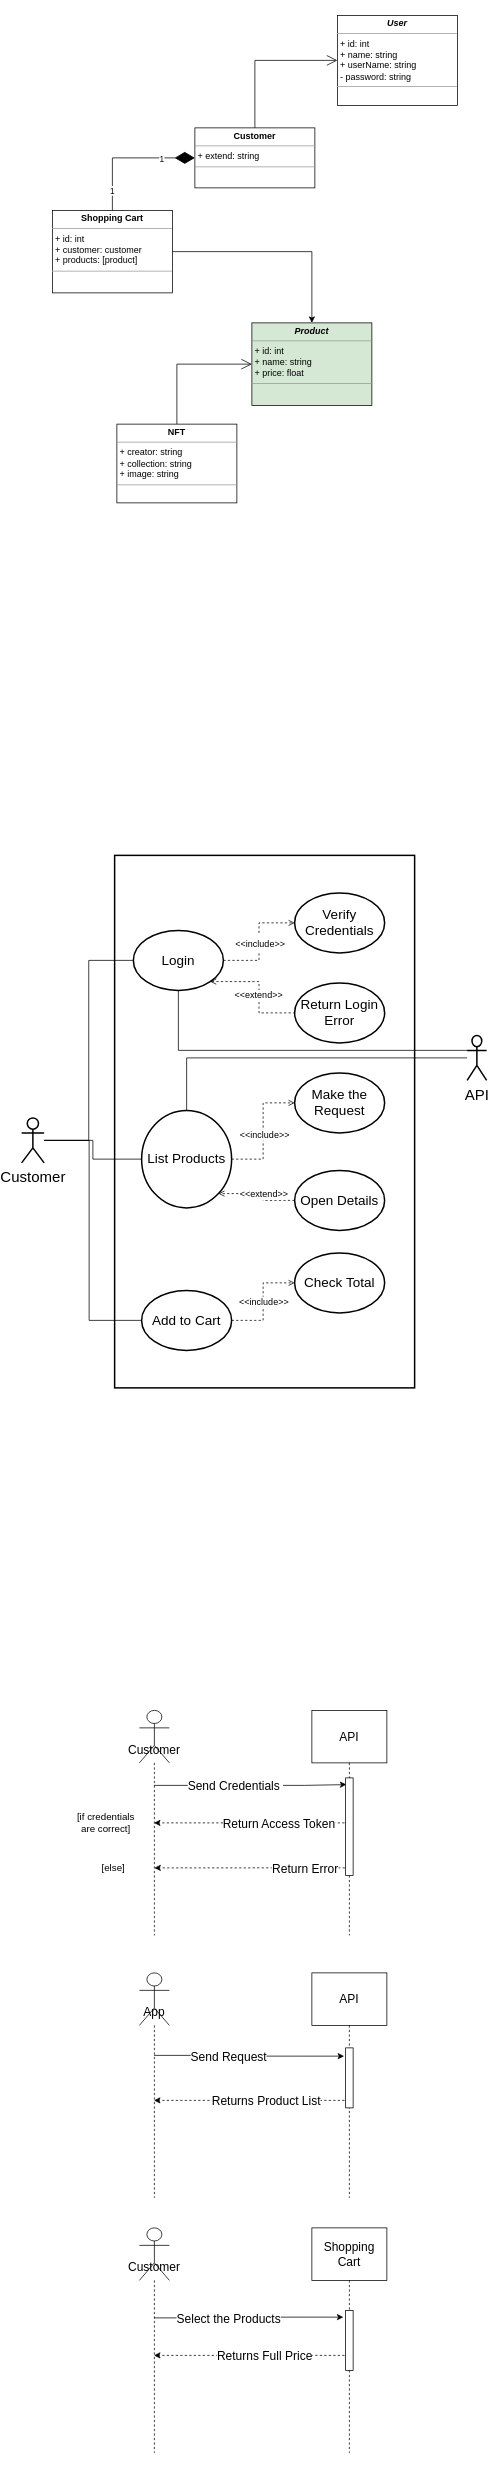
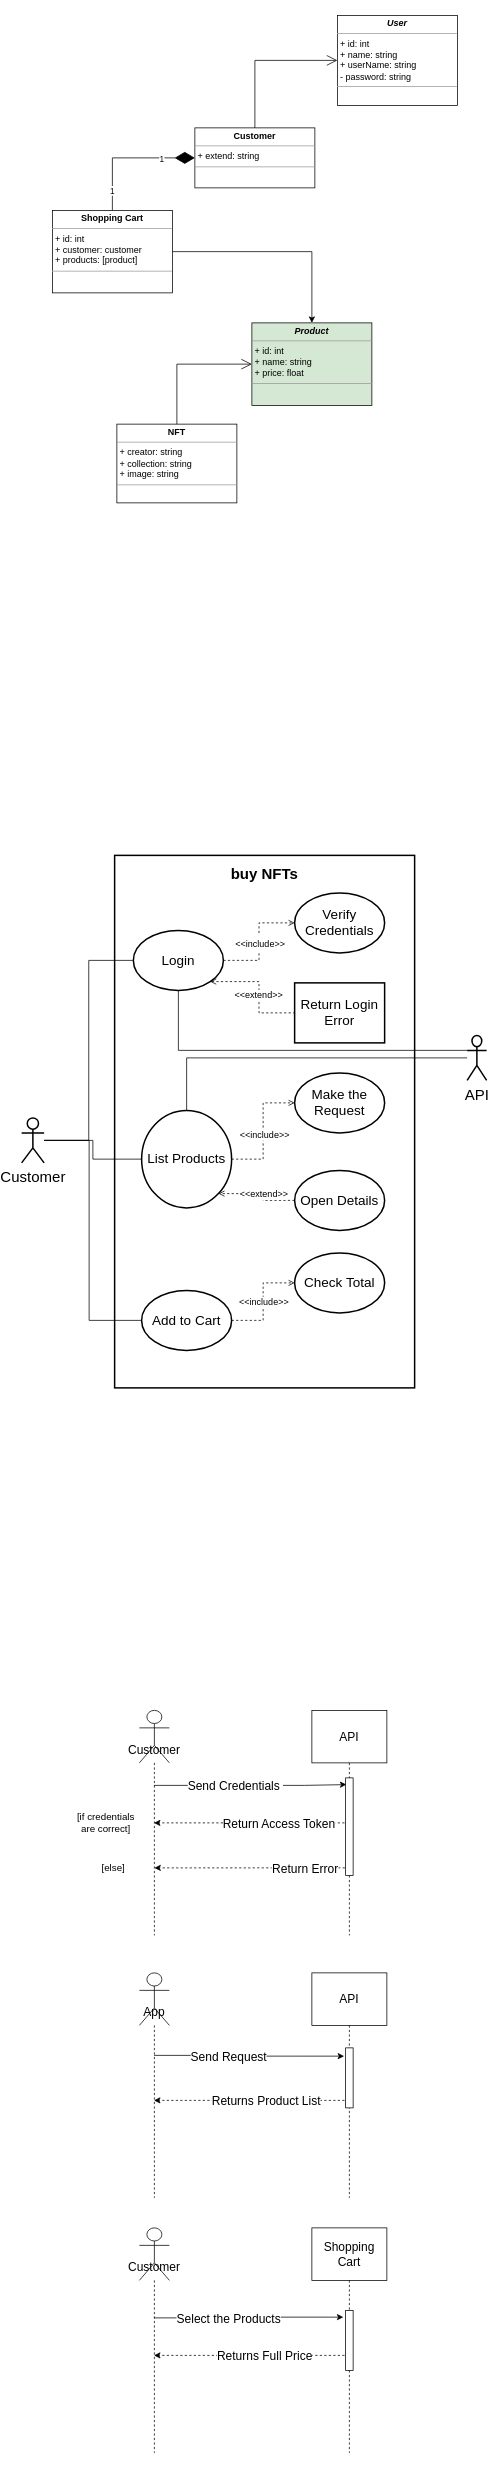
  <mxCell id="0" />
  <mxCell id="1" parent="0" />
  <mxCell id="2" value="&lt;p style=&quot;margin:0px;margin-top:4px;text-align:center;&quot;&gt;&lt;b&gt;&lt;i&gt;User&lt;/i&gt;&lt;/b&gt;&lt;/p&gt;&lt;hr size=&quot;1&quot;&gt;&lt;p style=&quot;margin:0px;margin-left:4px;&quot;&gt;+ id: int&lt;/p&gt;&lt;p style=&quot;margin:0px;margin-left:4px;&quot;&gt;+ name: string&lt;/p&gt;&lt;p style=&quot;margin:0px;margin-left:4px;&quot;&gt;+ userName: string&lt;/p&gt;&lt;p style=&quot;margin:0px;margin-left:4px;&quot;&gt;- password: string&lt;/p&gt;&lt;hr size=&quot;1&quot;&gt;&lt;p style=&quot;margin:0px;margin-left:4px;&quot;&gt;&lt;br&gt;&lt;/p&gt;" style="verticalAlign=top;align=left;overflow=fill;fontSize=12;fontFamily=Helvetica;html=1;" parent="1" vertex="1"><mxGeometry x="441" y="20" width="160" height="120" as="geometry" /></mxCell>
  <mxCell id="3" value="&lt;p style=&quot;margin:0px;margin-top:4px;text-align:center;&quot;&gt;&lt;b&gt;&lt;i&gt;Product&lt;/i&gt;&lt;/b&gt;&lt;/p&gt;&lt;hr size=&quot;1&quot;&gt;&lt;p style=&quot;margin:0px;margin-left:4px;&quot;&gt;+ id: int&lt;/p&gt;&lt;p style=&quot;margin:0px;margin-left:4px;&quot;&gt;+ name: string&lt;/p&gt;&lt;p style=&quot;margin:0px;margin-left:4px;&quot;&gt;+ price: float&lt;/p&gt;&lt;hr size=&quot;1&quot;&gt;&lt;p style=&quot;margin:0px;margin-left:4px;&quot;&gt;&lt;br&gt;&lt;/p&gt;" style="verticalAlign=top;align=left;overflow=fill;fontSize=12;fontFamily=Helvetica;html=1;fillColor=#d5e8d4;" parent="1" vertex="1"><mxGeometry x="327" y="430" width="160" height="110" as="geometry" /></mxCell>
  <mxCell id="4" value="&lt;p style=&quot;margin:0px;margin-top:4px;text-align:center;&quot;&gt;&lt;b&gt;NFT&lt;/b&gt;&lt;/p&gt;&lt;hr size=&quot;1&quot;&gt;&lt;p style=&quot;margin:0px;margin-left:4px;&quot;&gt;+ creator: string&lt;/p&gt;&lt;p style=&quot;margin:0px;margin-left:4px;&quot;&gt;+ collection: string&lt;/p&gt;&lt;p style=&quot;margin:0px;margin-left:4px;&quot;&gt;+ image: string&lt;/p&gt;&lt;hr size=&quot;1&quot;&gt;&lt;p style=&quot;margin:0px;margin-left:4px;&quot;&gt;&lt;br&gt;&lt;/p&gt;" style="verticalAlign=top;align=left;overflow=fill;fontSize=12;fontFamily=Helvetica;html=1;" parent="1" vertex="1"><mxGeometry x="147" y="565" width="160" height="105" as="geometry" /></mxCell>
  <mxCell id="5" style="edgeStyle=orthogonalEdgeStyle;rounded=0;orthogonalLoop=1;jettySize=auto;html=1;entryX=0.5;entryY=0;entryDx=0;entryDy=0;" parent="1" source="6" target="3" edge="1"><mxGeometry relative="1" as="geometry" /></mxCell>
  <mxCell id="6" value="&lt;p style=&quot;margin:0px;margin-top:4px;text-align:center;&quot;&gt;&lt;b&gt;Shopping Cart&lt;/b&gt;&lt;/p&gt;&lt;hr size=&quot;1&quot;&gt;&lt;p style=&quot;margin:0px;margin-left:4px;&quot;&gt;+ id: int&lt;/p&gt;&lt;p style=&quot;margin:0px;margin-left:4px;&quot;&gt;+ customer: customer&lt;/p&gt;&lt;p style=&quot;margin:0px;margin-left:4px;&quot;&gt;+ products: [product]&lt;/p&gt;&lt;hr size=&quot;1&quot;&gt;&lt;p style=&quot;margin:0px;margin-left:4px;&quot;&gt;&lt;br&gt;&lt;/p&gt;" style="verticalAlign=top;align=left;overflow=fill;fontSize=12;fontFamily=Helvetica;html=1;" parent="1" vertex="1"><mxGeometry x="61" y="280" width="160" height="110" as="geometry" /></mxCell>
  <mxCell id="7" value="&lt;p style=&quot;margin:0px;margin-top:4px;text-align:center;&quot;&gt;&lt;b&gt;Customer&lt;/b&gt;&lt;/p&gt;&lt;hr size=&quot;1&quot;&gt;&lt;p style=&quot;margin:0px;margin-left:4px;&quot;&gt;+ extend: string&lt;/p&gt;&lt;hr size=&quot;1&quot;&gt;&lt;p style=&quot;margin:0px;margin-left:4px;&quot;&gt;&lt;br&gt;&lt;/p&gt;" style="verticalAlign=top;align=left;overflow=fill;fontSize=12;fontFamily=Helvetica;html=1;" parent="1" vertex="1"><mxGeometry x="251" y="170" width="160" height="80" as="geometry" /></mxCell>
  <mxCell id="8" value="" style="endArrow=open;endFill=1;endSize=12;html=1;rounded=0;entryX=0;entryY=0.5;entryDx=0;entryDy=0;exitX=0.5;exitY=0;exitDx=0;exitDy=0;" parent="1" source="7" target="2" edge="1"><mxGeometry width="160" relative="1" as="geometry"><mxPoint x="271" y="130" as="sourcePoint" /><mxPoint x="431" y="130" as="targetPoint" /><Array as="points"><mxPoint x="331" y="80" /></Array></mxGeometry></mxCell>
  <mxCell id="9" value="" style="endArrow=diamondThin;endFill=1;endSize=24;html=1;rounded=0;entryX=0;entryY=0.5;entryDx=0;entryDy=0;exitX=0.5;exitY=0;exitDx=0;exitDy=0;" parent="1" source="6" target="7" edge="1"><mxGeometry width="160" relative="1" as="geometry"><mxPoint x="51" y="240" as="sourcePoint" /><mxPoint x="211" y="240" as="targetPoint" /><Array as="points"><mxPoint x="141" y="210" /></Array></mxGeometry></mxCell>
  <mxCell id="10" value="1" style="edgeLabel;html=1;align=center;verticalAlign=middle;resizable=0;points=[];" parent="9" vertex="1" connectable="0"><mxGeometry x="0.499" y="-1" relative="1" as="geometry"><mxPoint as="offset" /></mxGeometry></mxCell>
  <mxCell id="11" value="1" style="edgeLabel;html=1;align=center;verticalAlign=middle;resizable=0;points=[];" parent="9" vertex="1" connectable="0"><mxGeometry x="-0.699" y="1" relative="1" as="geometry"><mxPoint as="offset" /></mxGeometry></mxCell>
  <mxCell id="12" value="" style="endArrow=open;endFill=1;endSize=12;html=1;rounded=0;entryX=0;entryY=0.5;entryDx=0;entryDy=0;exitX=0.5;exitY=0;exitDx=0;exitDy=0;" parent="1" source="4" target="3" edge="1"><mxGeometry width="160" relative="1" as="geometry"><mxPoint x="167" y="530" as="sourcePoint" /><mxPoint x="327" y="530" as="targetPoint" /><Array as="points"><mxPoint x="227" y="485" /></Array></mxGeometry></mxCell>
  <mxCell id="13" value="" style="rounded=0;whiteSpace=wrap;html=1;fontSize=20;strokeWidth=2;" parent="1" vertex="1"><mxGeometry x="144" y="1140" width="400" height="710" as="geometry" /></mxCell>
  <mxCell id="14" style="edgeStyle=orthogonalEdgeStyle;rounded=0;orthogonalLoop=1;jettySize=auto;html=1;fontSize=12;endArrow=none;endFill=0;" parent="1" source="17" target="23" edge="1"><mxGeometry relative="1" as="geometry" /></mxCell>
  <mxCell id="15" style="edgeStyle=orthogonalEdgeStyle;rounded=0;orthogonalLoop=1;jettySize=auto;html=1;entryX=0;entryY=0.5;entryDx=0;entryDy=0;fontSize=12;endArrow=none;endFill=0;" parent="1" source="17" target="29" edge="1"><mxGeometry relative="1" as="geometry" /></mxCell>
  <mxCell id="16" style="edgeStyle=orthogonalEdgeStyle;rounded=0;orthogonalLoop=1;jettySize=auto;html=1;entryX=0;entryY=0.5;entryDx=0;entryDy=0;fontSize=12;endArrow=none;endFill=0;" parent="1" source="17" target="32" edge="1"><mxGeometry relative="1" as="geometry"><Array as="points"><mxPoint x="110" y="1520" /><mxPoint x="110" y="1760" /></Array></mxGeometry></mxCell>
  <mxCell id="17" value="Customer" style="shape=umlActor;html=1;verticalLabelPosition=bottom;verticalAlign=top;align=center;fontSize=20;strokeWidth=2;" parent="1" vertex="1"><mxGeometry x="20" y="1490" width="30" height="60" as="geometry" /></mxCell>
+ <mxCell id="18" value="buy NFTs" style="text;align=center;fontStyle=1;verticalAlign=middle;spacingLeft=3;spacingRight=3;strokeColor=none;rotatable=0;points=[[0,0.5],[1,0.5]];portConstraint=eastwest;fontSize=20;" parent="1" vertex="1"><mxGeometry x="304" y="1150" width="80" height="26" as="geometry" /></mxCell>
  <mxCell id="19" style="edgeStyle=orthogonalEdgeStyle;rounded=0;orthogonalLoop=1;jettySize=auto;html=1;entryX=0.5;entryY=0;entryDx=0;entryDy=0;fontSize=12;endArrow=none;endFill=0;" parent="1" source="20" target="23" edge="1"><mxGeometry relative="1" as="geometry" /></mxCell>
  <mxCell id="20" value="API" style="shape=umlActor;html=1;verticalLabelPosition=bottom;verticalAlign=top;align=center;fontSize=20;strokeWidth=2;" parent="1" vertex="1"><mxGeometry x="614" y="1380" width="26" height="60" as="geometry" /></mxCell>
  <mxCell id="21" style="edgeStyle=orthogonalEdgeStyle;rounded=0;orthogonalLoop=1;jettySize=auto;html=1;exitX=1;exitY=0.5;exitDx=0;exitDy=0;entryX=0;entryY=0.5;entryDx=0;entryDy=0;fontSize=18;startArrow=none;startFill=0;endArrow=open;endFill=0;dashed=1;" parent="1" source="23" target="35" edge="1"><mxGeometry relative="1" as="geometry" /></mxCell>
  <mxCell id="22" value="&amp;lt;&amp;lt;include&amp;gt;&amp;gt;" style="edgeLabel;html=1;align=center;verticalAlign=middle;resizable=0;points=[];fontSize=12;" parent="21" vertex="1" connectable="0"><mxGeometry x="-0.06" y="-1" relative="1" as="geometry"><mxPoint as="offset" /></mxGeometry></mxCell>
  <mxCell id="23" value="List Products" style="ellipse;whiteSpace=wrap;html=1;fontSize=18;strokeWidth=2;" parent="1" vertex="1"><mxGeometry x="180" y="1480" width="120" height="130" as="geometry" /></mxCell>
  <mxCell id="24" style="edgeStyle=orthogonalEdgeStyle;rounded=0;orthogonalLoop=1;jettySize=auto;html=1;entryX=0;entryY=0.5;entryDx=0;entryDy=0;fontSize=20;endArrow=open;endFill=0;dashed=1;" parent="1" source="29" target="33" edge="1"><mxGeometry relative="1" as="geometry" /></mxCell>
  <mxCell id="25" value="&lt;font style=&quot;font-size: 12px;&quot;&gt;&amp;lt;&amp;lt;include&amp;gt;&amp;gt;&lt;/font&gt;" style="edgeLabel;html=1;align=center;verticalAlign=middle;resizable=0;points=[];fontSize=20;" parent="24" vertex="1" connectable="0"><mxGeometry x="0.014" relative="1" as="geometry"><mxPoint x="1" y="1" as="offset" /></mxGeometry></mxCell>
  <mxCell id="26" style="edgeStyle=orthogonalEdgeStyle;rounded=0;orthogonalLoop=1;jettySize=auto;html=1;exitX=1;exitY=1;exitDx=0;exitDy=0;entryX=0;entryY=0.5;entryDx=0;entryDy=0;dashed=1;fontSize=12;endArrow=none;endFill=0;startArrow=open;startFill=0;" parent="1" source="29" target="34" edge="1"><mxGeometry relative="1" as="geometry" /></mxCell>
  <mxCell id="27" value="&amp;lt;&amp;lt;extend&amp;gt;&amp;gt;" style="edgeLabel;html=1;align=center;verticalAlign=middle;resizable=0;points=[];fontSize=12;" parent="26" vertex="1" connectable="0"><mxGeometry x="0.073" y="-1" relative="1" as="geometry"><mxPoint as="offset" /></mxGeometry></mxCell>
  <mxCell id="28" style="edgeStyle=orthogonalEdgeStyle;rounded=0;orthogonalLoop=1;jettySize=auto;html=1;exitX=0.5;exitY=1;exitDx=0;exitDy=0;fontSize=12;endArrow=none;endFill=0;entryX=0;entryY=0.333;entryDx=0;entryDy=0;entryPerimeter=0;" parent="1" source="29" target="20" edge="1"><mxGeometry relative="1" as="geometry"><mxPoint x="240" y="1430" as="targetPoint" /></mxGeometry></mxCell>
  <mxCell id="29" value="Login" style="ellipse;whiteSpace=wrap;html=1;fontSize=18;strokeWidth=2;" parent="1" vertex="1"><mxGeometry x="169" y="1240" width="120" height="80" as="geometry" /></mxCell>
  <mxCell id="30" style="edgeStyle=orthogonalEdgeStyle;rounded=0;orthogonalLoop=1;jettySize=auto;html=1;exitX=1;exitY=0.5;exitDx=0;exitDy=0;entryX=0;entryY=0.5;entryDx=0;entryDy=0;dashed=1;fontSize=12;endArrow=open;endFill=0;" parent="1" source="32" target="39" edge="1"><mxGeometry relative="1" as="geometry" /></mxCell>
  <mxCell id="31" value="&amp;lt;&amp;lt;include&amp;gt;&amp;gt;" style="edgeLabel;html=1;align=center;verticalAlign=middle;resizable=0;points=[];fontSize=12;" parent="30" vertex="1" connectable="0"><mxGeometry relative="1" as="geometry"><mxPoint as="offset" /></mxGeometry></mxCell>
  <mxCell id="32" value="Add to Cart" style="ellipse;whiteSpace=wrap;html=1;fontSize=18;strokeWidth=2;" parent="1" vertex="1"><mxGeometry x="180" y="1720" width="120" height="80" as="geometry" /></mxCell>
  <mxCell id="33" value="Verify Credentials" style="ellipse;whiteSpace=wrap;html=1;fontSize=18;strokeWidth=2;" parent="1" vertex="1"><mxGeometry x="384" y="1190" width="120" height="80" as="geometry" /></mxCell>
- <mxCell id="34" value="Return Login Error" style="ellipse;whiteSpace=wrap;html=1;fontSize=18;strokeWidth=2;" parent="1" vertex="1"><mxGeometry x="384" y="1310" width="120" height="80" as="geometry" /></mxCell>
+ <mxCell id="34" value="Return Login Error" style="whiteSpace=wrap;html=1;fontSize=18;strokeWidth=2;rounded=0;" parent="1" vertex="1"><mxGeometry x="384" y="1310" width="120" height="80" as="geometry" /></mxCell>
  <mxCell id="35" value="Make the Request" style="ellipse;whiteSpace=wrap;html=1;fontSize=18;strokeWidth=2;" parent="1" vertex="1"><mxGeometry x="384" y="1430" width="120" height="80" as="geometry" /></mxCell>
  <mxCell id="36" style="edgeStyle=orthogonalEdgeStyle;rounded=0;orthogonalLoop=1;jettySize=auto;html=1;entryX=1;entryY=1;entryDx=0;entryDy=0;dashed=1;endArrow=open;endFill=0;" parent="1" source="38" target="23" edge="1"><mxGeometry relative="1" as="geometry" /></mxCell>
  <mxCell id="37" value="&amp;lt;&amp;lt;extend&amp;gt;&amp;gt;" style="edgeLabel;html=1;align=center;verticalAlign=middle;resizable=0;points=[];fontSize=12;" parent="36" vertex="1" connectable="0"><mxGeometry x="-0.079" relative="1" as="geometry"><mxPoint as="offset" /></mxGeometry></mxCell>
  <mxCell id="38" value="Open Details" style="ellipse;whiteSpace=wrap;html=1;fontSize=18;strokeWidth=2;" parent="1" vertex="1"><mxGeometry x="384" y="1560" width="120" height="80" as="geometry" /></mxCell>
  <mxCell id="39" value="Check Total" style="ellipse;whiteSpace=wrap;html=1;fontSize=18;strokeWidth=2;" parent="1" vertex="1"><mxGeometry x="384" y="1670" width="120" height="80" as="geometry" /></mxCell>
  <mxCell id="40" value="" style="endArrow=classic;html=1;rounded=0;fontSize=16;entryX=0.1;entryY=0.069;entryDx=0;entryDy=0;entryPerimeter=0;" parent="1" source="60" target="59" edge="1"><mxGeometry width="50" height="50" relative="1" as="geometry"><mxPoint x="227" y="2440" as="sourcePoint" /><mxPoint x="447" y="2380" as="targetPoint" /><Array as="points"><mxPoint x="397" y="2380" /></Array></mxGeometry></mxCell>
  <mxCell id="41" value="Send Credentials&amp;nbsp;" style="edgeLabel;html=1;align=center;verticalAlign=middle;resizable=0;points=[];fontSize=16;" parent="40" vertex="1" connectable="0"><mxGeometry x="-0.165" y="1" relative="1" as="geometry"><mxPoint x="1" as="offset" /></mxGeometry></mxCell>
  <mxCell id="42" style="edgeStyle=orthogonalEdgeStyle;rounded=0;orthogonalLoop=1;jettySize=auto;html=1;fontSize=16;endArrow=classic;endFill=1;entryX=-0.2;entryY=0.138;entryDx=0;entryDy=0;entryPerimeter=0;" parent="1" source="44" target="48" edge="1"><mxGeometry relative="1" as="geometry"><mxPoint x="397" y="2741" as="targetPoint" /><Array as="points"><mxPoint x="307" y="2740" /><mxPoint x="307" y="2741" /></Array></mxGeometry></mxCell>
  <mxCell id="43" value="Send Request" style="edgeLabel;html=1;align=center;verticalAlign=middle;resizable=0;points=[];fontSize=16;" parent="42" vertex="1" connectable="0"><mxGeometry x="-0.627" y="-1" relative="1" as="geometry"><mxPoint x="52" as="offset" /></mxGeometry></mxCell>
  <mxCell id="44" value="App" style="shape=umlLifeline;participant=umlActor;perimeter=lifelinePerimeter;whiteSpace=wrap;html=1;container=1;collapsible=0;recursiveResize=0;verticalAlign=top;spacingTop=36;outlineConnect=0;fontSize=16;size=70;" parent="1" vertex="1"><mxGeometry x="177" y="2630" width="40" height="300" as="geometry" /></mxCell>
  <mxCell id="45" style="edgeStyle=orthogonalEdgeStyle;rounded=0;orthogonalLoop=1;jettySize=auto;html=1;fontSize=16;endArrow=classic;endFill=1;dashed=1;" parent="1" source="47" target="44" edge="1"><mxGeometry relative="1" as="geometry"><Array as="points"><mxPoint x="347" y="2800" /><mxPoint x="347" y="2800" /></Array></mxGeometry></mxCell>
  <mxCell id="46" value="Returns Product List" style="edgeLabel;html=1;align=center;verticalAlign=middle;resizable=0;points=[];fontSize=16;" parent="45" vertex="1" connectable="0"><mxGeometry x="-0.135" relative="1" as="geometry"><mxPoint x="1" as="offset" /></mxGeometry></mxCell>
  <mxCell id="47" value="API" style="shape=umlLifeline;perimeter=lifelinePerimeter;whiteSpace=wrap;html=1;container=1;collapsible=0;recursiveResize=0;outlineConnect=0;fontSize=16;size=70;" parent="1" vertex="1"><mxGeometry x="407" y="2630" width="100" height="300" as="geometry" /></mxCell>
  <mxCell id="48" value="" style="html=1;points=[];perimeter=orthogonalPerimeter;fontSize=13;fontColor=none;fillColor=default;" parent="47" vertex="1"><mxGeometry x="45" y="100" width="10" height="80" as="geometry" /></mxCell>
  <mxCell id="49" style="edgeStyle=orthogonalEdgeStyle;rounded=0;orthogonalLoop=1;jettySize=auto;html=1;fontSize=16;endArrow=classic;endFill=1;entryX=-0.3;entryY=0.113;entryDx=0;entryDy=0;entryPerimeter=0;" parent="1" source="51" target="55" edge="1"><mxGeometry relative="1" as="geometry"><mxPoint x="437" y="3090" as="targetPoint" /><Array as="points"><mxPoint x="357" y="3090" /></Array></mxGeometry></mxCell>
  <mxCell id="50" value="Select the Products" style="edgeLabel;html=1;align=center;verticalAlign=middle;resizable=0;points=[];fontSize=16;" parent="49" vertex="1" connectable="0"><mxGeometry x="-0.535" y="-1" relative="1" as="geometry"><mxPoint x="40" y="-1" as="offset" /></mxGeometry></mxCell>
  <mxCell id="51" value="Customer" style="shape=umlLifeline;participant=umlActor;perimeter=lifelinePerimeter;whiteSpace=wrap;html=1;container=1;collapsible=0;recursiveResize=0;verticalAlign=top;spacingTop=36;outlineConnect=0;fontSize=16;size=70;" parent="1" vertex="1"><mxGeometry x="177" y="2970" width="40" height="300" as="geometry" /></mxCell>
  <mxCell id="52" style="edgeStyle=orthogonalEdgeStyle;rounded=0;orthogonalLoop=1;jettySize=auto;html=1;fontSize=16;endArrow=classic;endFill=1;dashed=1;" parent="1" source="54" target="51" edge="1"><mxGeometry relative="1" as="geometry"><Array as="points"><mxPoint x="227" y="3140" /><mxPoint x="227" y="3140" /></Array></mxGeometry></mxCell>
  <mxCell id="53" value="Returns Full Price" style="edgeLabel;html=1;align=center;verticalAlign=middle;resizable=0;points=[];fontSize=16;" parent="52" vertex="1" connectable="0"><mxGeometry x="-0.104" y="-1" relative="1" as="geometry"><mxPoint x="3" as="offset" /></mxGeometry></mxCell>
  <mxCell id="54" value="Shopping Cart" style="shape=umlLifeline;perimeter=lifelinePerimeter;whiteSpace=wrap;html=1;container=1;collapsible=0;recursiveResize=0;outlineConnect=0;fontSize=16;size=70;" parent="1" vertex="1"><mxGeometry x="407" y="2970" width="100" height="300" as="geometry" /></mxCell>
  <mxCell id="55" value="" style="html=1;points=[];perimeter=orthogonalPerimeter;fontSize=13;fontColor=none;fillColor=default;" parent="54" vertex="1"><mxGeometry x="45" y="110" width="10" height="80" as="geometry" /></mxCell>
  <mxCell id="56" style="edgeStyle=orthogonalEdgeStyle;rounded=0;orthogonalLoop=1;jettySize=auto;html=1;dashed=1;fontSize=11;startArrow=none;startFill=0;endArrow=classic;endFill=1;" parent="1" source="58" target="60" edge="1"><mxGeometry relative="1" as="geometry" /></mxCell>
  <mxCell id="57" value="Return Access Token" style="edgeLabel;html=1;align=center;verticalAlign=middle;resizable=0;points=[];fontSize=16;" parent="56" vertex="1" connectable="0"><mxGeometry x="-0.104" relative="1" as="geometry"><mxPoint x="22" as="offset" /></mxGeometry></mxCell>
  <mxCell id="58" value="API" style="shape=umlLifeline;perimeter=lifelinePerimeter;whiteSpace=wrap;html=1;container=1;collapsible=0;recursiveResize=0;outlineConnect=0;fontSize=16;size=70;" parent="1" vertex="1"><mxGeometry x="407" y="2280" width="100" height="300" as="geometry" /></mxCell>
  <mxCell id="59" value="" style="html=1;points=[];perimeter=orthogonalPerimeter;fontSize=13;fillColor=default;fontColor=none;noLabel=1;" parent="58" vertex="1"><mxGeometry x="45" y="90" width="10" height="130" as="geometry" /></mxCell>
  <mxCell id="60" value="Customer" style="shape=umlLifeline;participant=umlActor;perimeter=lifelinePerimeter;whiteSpace=wrap;html=1;container=1;collapsible=0;recursiveResize=0;verticalAlign=top;spacingTop=36;outlineConnect=0;fontSize=16;size=70;" parent="1" vertex="1"><mxGeometry x="177" y="2280" width="40" height="300" as="geometry" /></mxCell>
  <mxCell id="61" style="edgeStyle=orthogonalEdgeStyle;rounded=0;orthogonalLoop=1;jettySize=auto;html=1;dashed=1;fontSize=11;startArrow=none;startFill=0;endArrow=classic;endFill=1;exitX=-0.1;exitY=0.923;exitDx=0;exitDy=0;exitPerimeter=0;" parent="1" source="59" edge="1"><mxGeometry relative="1" as="geometry"><mxPoint x="447" y="2490" as="sourcePoint" /><mxPoint x="197" y="2490" as="targetPoint" /></mxGeometry></mxCell>
  <mxCell id="62" value="Return Error" style="edgeLabel;html=1;align=center;verticalAlign=middle;resizable=0;points=[];fontSize=16;" parent="61" vertex="1" connectable="0"><mxGeometry x="0.408" y="-2" relative="1" as="geometry"><mxPoint x="125" y="2" as="offset" /></mxGeometry></mxCell>
  <mxCell id="63" value="[if credentials&lt;br style=&quot;font-size: 13px;&quot;&gt;are correct]" style="text;html=1;align=center;verticalAlign=middle;resizable=0;points=[];autosize=1;strokeColor=none;fillColor=none;fontSize=13;" parent="1" vertex="1"><mxGeometry x="87" y="2410" width="90" height="40" as="geometry" /></mxCell>
  <mxCell id="64" value="[else]" style="text;html=1;align=center;verticalAlign=middle;resizable=0;points=[];autosize=1;strokeColor=none;fillColor=none;fontSize=13;" parent="1" vertex="1"><mxGeometry x="117" y="2480" width="50" height="20" as="geometry" /></mxCell>
